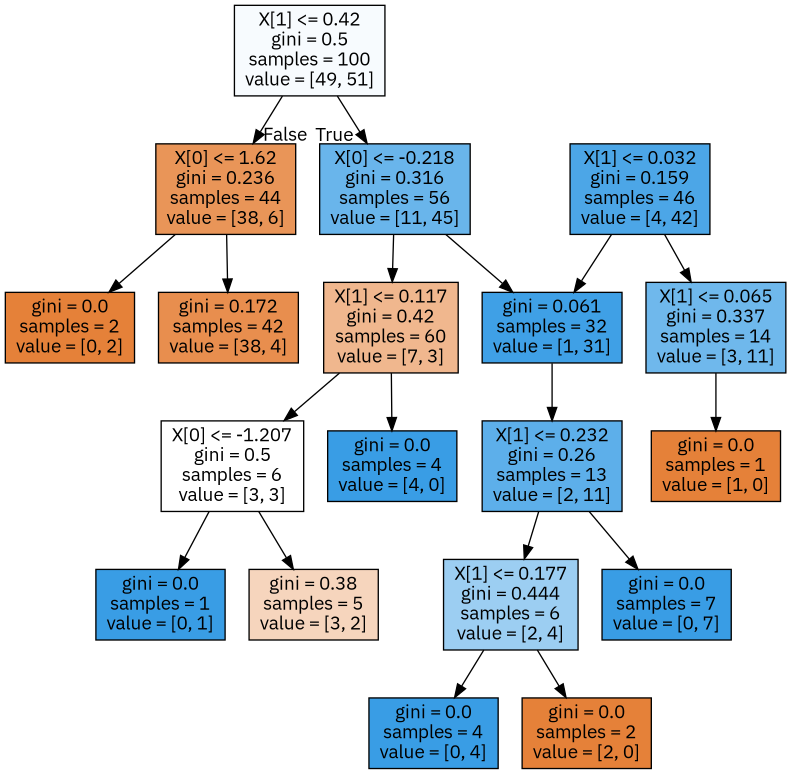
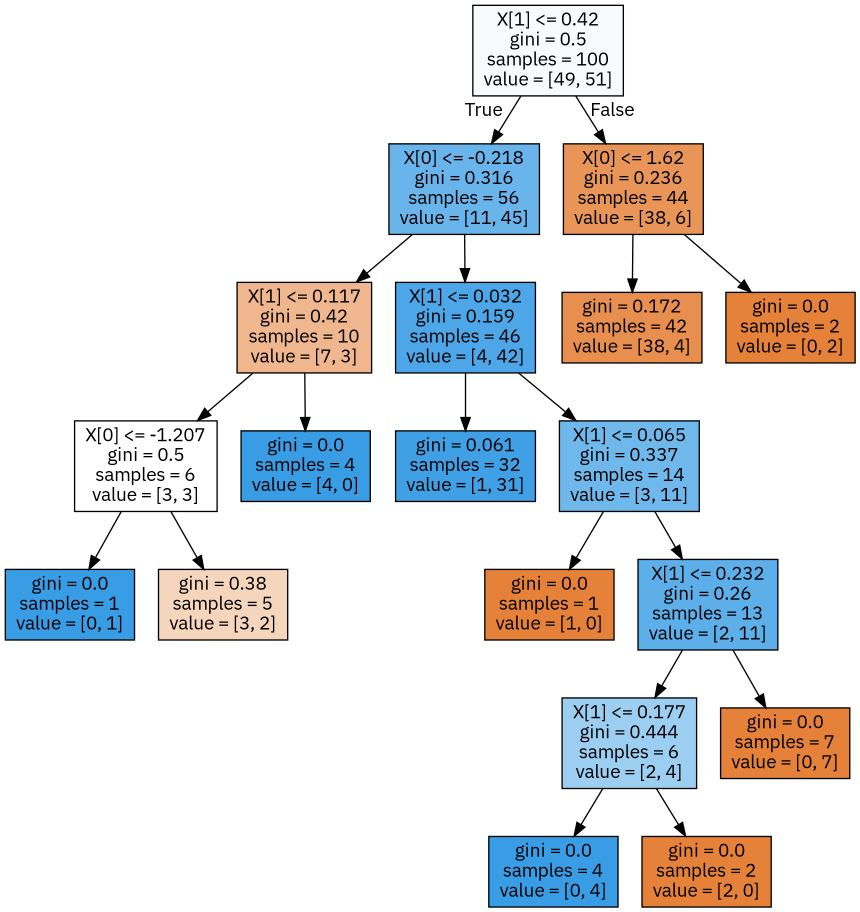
  digraph {
    fontname="IBM Plex Sans"
    node [color=black fillcolor="#399de5" fontname="IBM Plex Sans" shape=box style=filled]
    edge [fontname="IBM Plex Sans"]
    n1 [fillcolor="#f7fbfe" label="X[1] <= 0.42\ngini = 0.5\nsamples = 100\nvalue = [49, 51]"]
    n2 [fillcolor="#69b5eb" label="X[0] <= -0.218\ngini = 0.316\nsamples = 56\nvalue = [11, 45]"]
    n3 [fillcolor="#e99558" label="X[0] <= 1.62\ngini = 0.236\nsamples = 44\nvalue = [38, 6]"]
-   n4 [fillcolor="#f0b78e" label="X[1] <= 0.117\ngini = 0.42\nsamples = 60\nvalue = [7, 3]"]
+   n4 [fillcolor="#f0b78e" label="X[1] <= 0.117\ngini = 0.42\nsamples = 10\nvalue = [7, 3]"]
    n5 [fillcolor="#4ca6e7" label="X[1] <= 0.032\ngini = 0.159\nsamples = 46\nvalue = [4, 42]"]
    n6 [fillcolor="#e88e4e" label="gini = 0.172\nsamples = 42\nvalue = [38, 4]"]
    n7 [fillcolor="#e58139" label="gini = 0.0\nsamples = 2\nvalue = [0, 2]"]
    n8 [fillcolor="#ffffff" label="X[0] <= -1.207\ngini = 0.5\nsamples = 6\nvalue = [3, 3]"]
    n9 [label="gini = 0.0\nsamples = 4\nvalue = [4, 0]"]
    n10 [fillcolor="#3fa0e6" label="gini = 0.061\nsamples = 32\nvalue = [1, 31]"]
    n11 [fillcolor="#6fb8ec" label="X[1] <= 0.065\ngini = 0.337\nsamples = 14\nvalue = [3, 11]"]
    n12 [label="gini = 0.0\nsamples = 1\nvalue = [0, 1]"]
    n13 [fillcolor="#f6d5bd" label="gini = 0.38\nsamples = 5\nvalue = [3, 2]"]
    n14 [fillcolor="#e58139" label="gini = 0.0\nsamples = 1\nvalue = [1, 0]"]
    n15 [fillcolor="#5dafea" label="X[1] <= 0.232\ngini = 0.26\nsamples = 13\nvalue = [2, 11]"]
    n16 [fillcolor="#9ccef2" label="X[1] <= 0.177\ngini = 0.444\nsamples = 6\nvalue = [2, 4]"]
-   n17 [label="gini = 0.0\nsamples = 7\nvalue = [0, 7]"]
+   n17 [fillcolor="#e58139" label="gini = 0.0\nsamples = 7\nvalue = [0, 7]"]
    n18 [label="gini = 0.0\nsamples = 4\nvalue = [0, 4]"]
    n19 [fillcolor="#e58139" label="gini = 0.0\nsamples = 2\nvalue = [2, 0]"]
    n1 -> n2 [headlabel=True labelangle=45 labeldistance=2.5]
    n1 -> n3 [headlabel=False labelangle=-45 labeldistance=2.5]
    n2 -> n4
-   n2 -> n10
+   n2 -> n5
    n3 -> n6
    n3 -> n7
    n4 -> n8
    n4 -> n9
    n5 -> n10
    n5 -> n11
    n8 -> n12
    n8 -> n13
    n11 -> n14
-   n10 -> n15
+   n11 -> n15
    n15 -> n16
    n15 -> n17
    n16 -> n18
    n16 -> n19
  }
